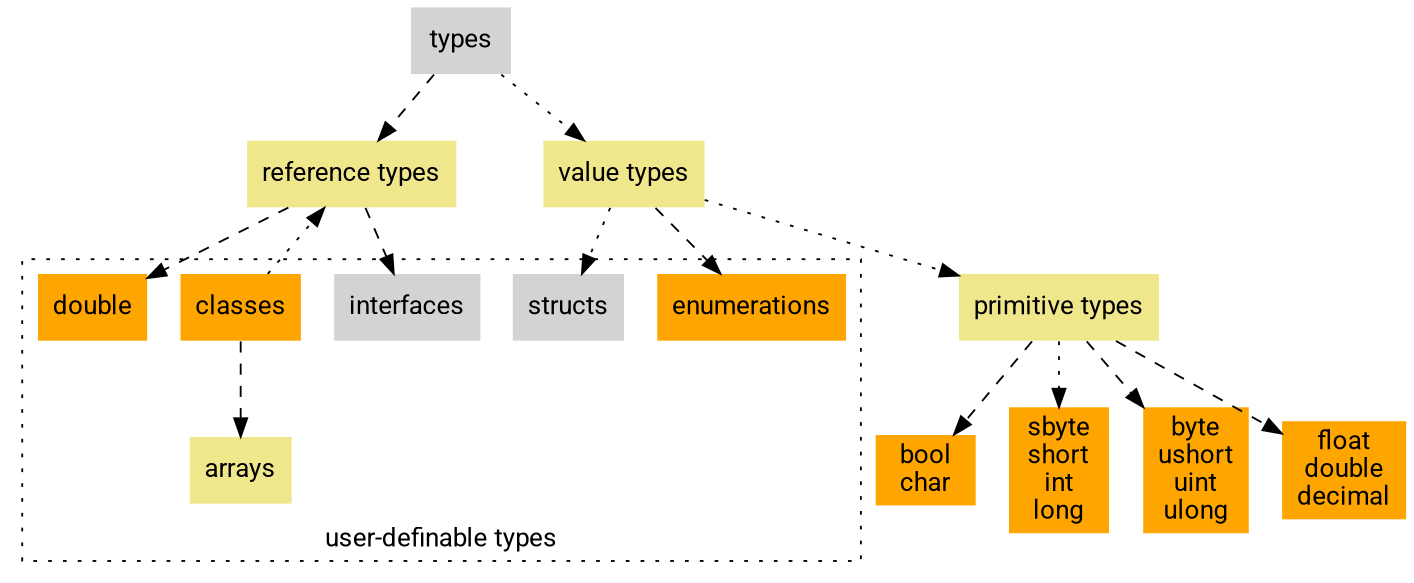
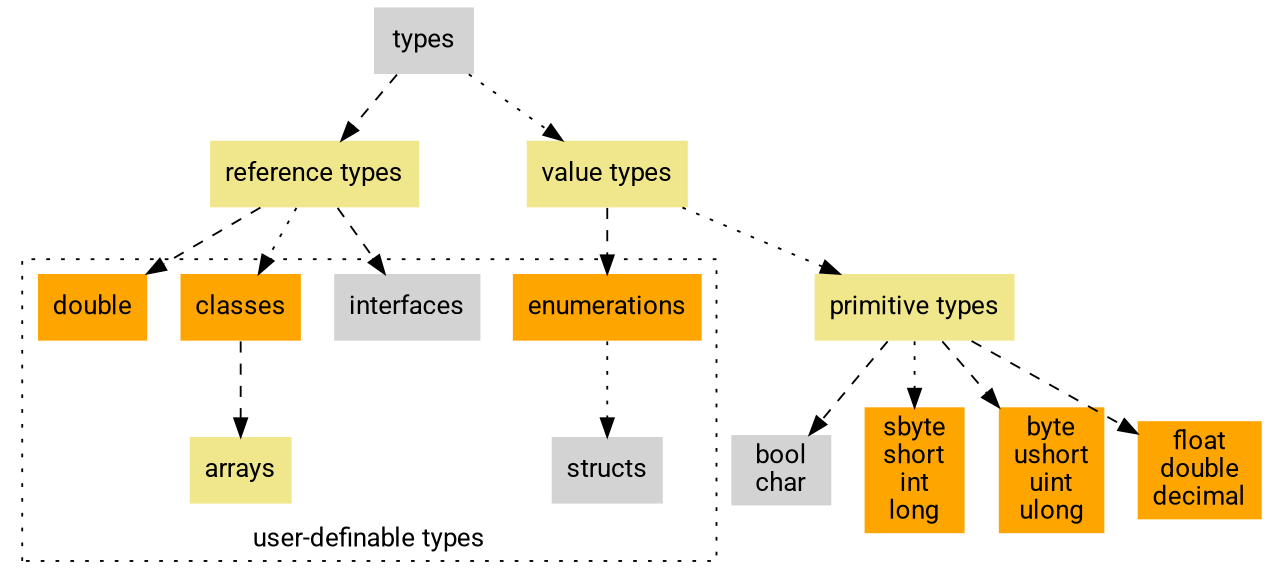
  digraph {
    fontname=Roboto
    splines=line
    node [fillcolor=orange fontname=Roboto shape=plaintext style=filled]
    edge [fontname=Roboto style=dashed]
    enumerations
    structs [fillcolor=lightgrey]
    interfaces [fillcolor=lightgrey]
    classes
    n5 [label=double]
    arrays [fillcolor=khaki]
    types [fillcolor=lightgrey]
    "value types" [fillcolor=khaki]
    "reference types" [fillcolor=khaki]
    "primitive types" [fillcolor=khaki]
-   "bool\nchar"
+   "bool\nchar" [fillcolor=lightgrey]
    "sbyte\nshort\nint\nlong"
    "byte\nushort\nuint\nulong"
    "float\ndouble\ndecimal"
    subgraph cluster_1 {
      label="user-definable types"
      labelloc=b
      style=dotted
      enumerations
      structs
      interfaces
      classes
      n5
      arrays
    }
    classes -> arrays
    types -> "value types" [style=dotted]
    types -> "reference types"
    "value types" -> enumerations
-   "value types" -> structs [style=dotted]
+   enumerations -> structs [style=dotted]
    "value types" -> "primitive types" [style=dotted]
    "reference types" -> interfaces
-   classes -> "reference types" [style=dotted]
+   "reference types" -> classes [style=dotted]
    "reference types" -> n5
    "primitive types" -> "bool\nchar"
    "primitive types" -> "sbyte\nshort\nint\nlong" [style=dotted]
    "primitive types" -> "byte\nushort\nuint\nulong"
    "primitive types" -> "float\ndouble\ndecimal"
  }
